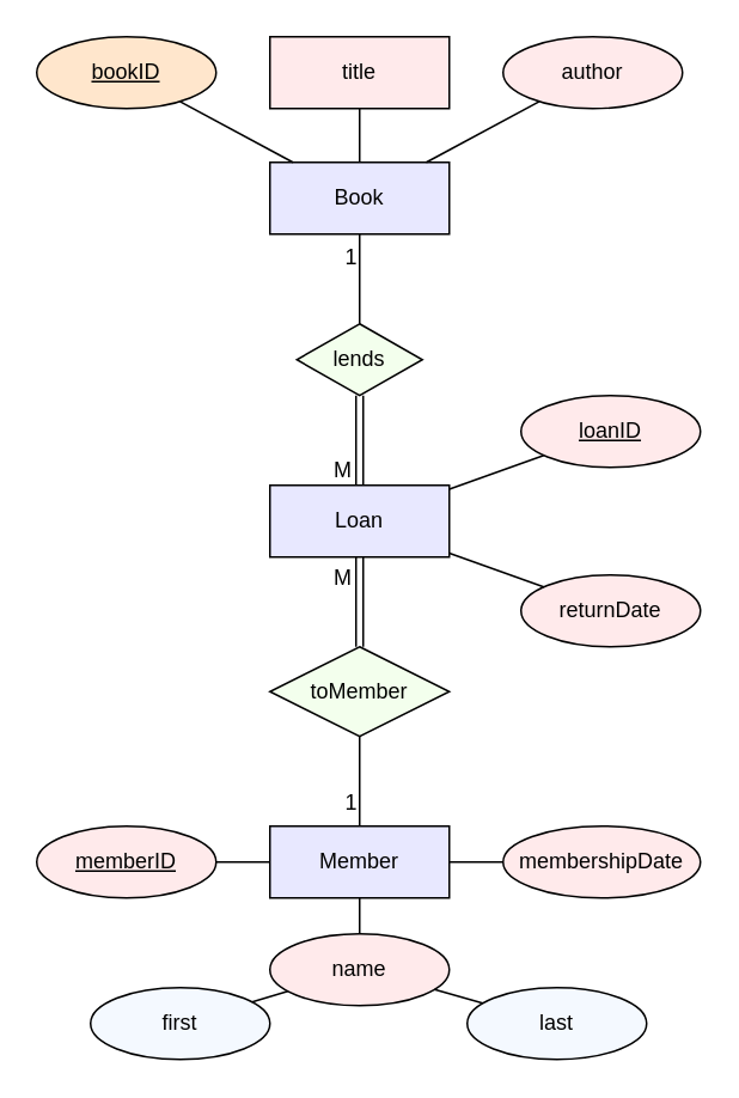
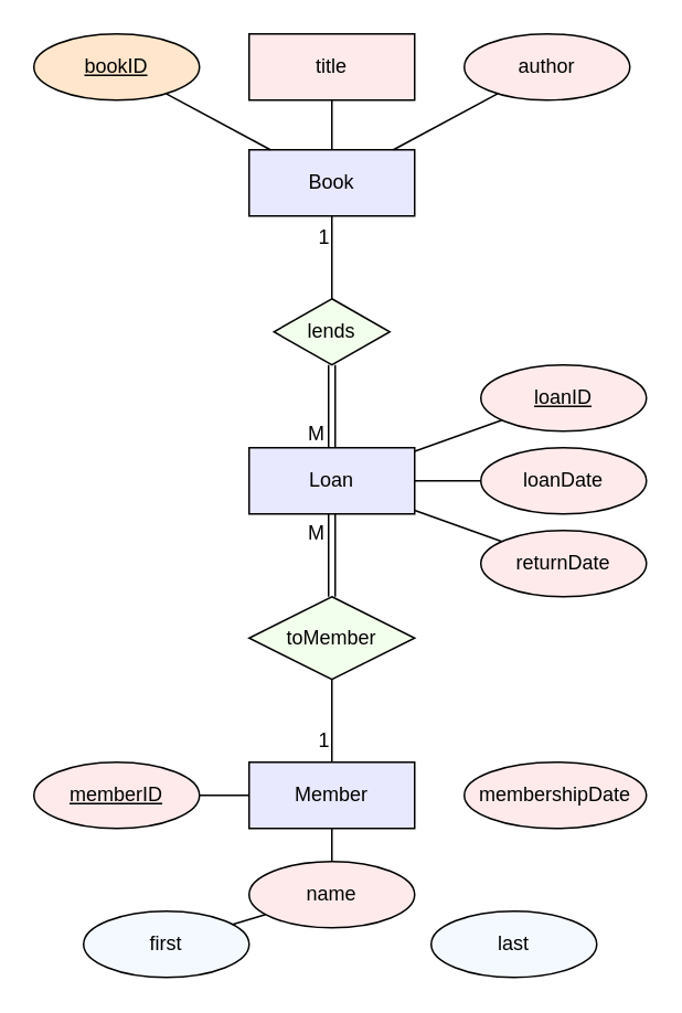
  <mxCell id="0" />
  <mxCell id="1" parent="0" />
  <mxCell id="2" value="bookID" style="ellipse;whiteSpace=wrap;html=1;align=center;fontStyle=4;fillColor=#ffe6cc;" parent="1" vertex="1"><mxGeometry y="20" width="100" height="40" as="geometry" x="20" /></mxCell>
  <mxCell id="3" value="title" style="whiteSpace=wrap;html=1;align=center;fillColor=#FFEAEB;rounded=0;" parent="1" vertex="1"><mxGeometry x="150" y="20" width="100" height="40" as="geometry" /></mxCell>
  <mxCell id="4" value="author" style="ellipse;whiteSpace=wrap;html=1;align=center;fillColor=#FFEAEB;" parent="1" vertex="1"><mxGeometry x="280" y="20" width="100" height="40" as="geometry" /></mxCell>
  <mxCell id="5" value="Book" style="whiteSpace=wrap;html=1;align=center;fillColor=#E8E8FF;" parent="1" vertex="1"><mxGeometry x="150" y="90" width="100" height="40" as="geometry" /></mxCell>
  <mxCell id="6" value="" style="endArrow=none;html=1;rounded=0;" parent="1" source="5" target="2" edge="1"><mxGeometry relative="1" as="geometry"><mxPoint x="360" y="140" as="sourcePoint" /><mxPoint x="520" y="140" as="targetPoint" /></mxGeometry></mxCell>
  <mxCell id="7" value="" style="endArrow=none;html=1;rounded=0;" parent="1" source="5" target="3" edge="1"><mxGeometry relative="1" as="geometry"><mxPoint x="210" y="110" as="sourcePoint" /><mxPoint x="130" y="18" as="targetPoint" /></mxGeometry></mxCell>
  <mxCell id="8" value="" style="endArrow=none;html=1;rounded=0;" parent="1" source="5" target="4" edge="1"><mxGeometry relative="1" as="geometry"><mxPoint x="210" y="100" as="sourcePoint" /><mxPoint x="210" y="20" as="targetPoint" /></mxGeometry></mxCell>
  <mxCell id="9" value="Loan" style="whiteSpace=wrap;html=1;align=center;fillColor=#E8E8FF;" parent="1" vertex="1"><mxGeometry x="150" y="270" width="100" height="40" as="geometry" /></mxCell>
  <mxCell id="10" value="lends" style="shape=rhombus;perimeter=rhombusPerimeter;whiteSpace=wrap;html=1;align=center;fillColor=#F3FFED;" parent="1" vertex="1"><mxGeometry x="165" y="180" width="70" height="40" as="geometry" /></mxCell>
  <mxCell id="11" value="loanID" style="ellipse;whiteSpace=wrap;html=1;align=center;fontStyle=4;fillColor=#FFEAEB;" parent="1" vertex="1"><mxGeometry x="290" y="220" width="100" height="40" as="geometry" /></mxCell>
+ <mxCell id="12" value="loanDate" style="ellipse;whiteSpace=wrap;html=1;align=center;fillColor=#FFEAEB;" parent="1" vertex="1"><mxGeometry x="290" y="270" width="100" height="40" as="geometry" /></mxCell>
  <mxCell id="13" value="returnDate" style="ellipse;whiteSpace=wrap;html=1;align=center;fillColor=#FFEAEB;" parent="1" vertex="1"><mxGeometry x="290" y="320" width="100" height="40" as="geometry" /></mxCell>
  <mxCell id="14" value="" style="endArrow=none;html=1;rounded=0;" parent="1" source="9" target="11" edge="1"><mxGeometry relative="1" as="geometry"><mxPoint x="461.5" y="80" as="sourcePoint" /><mxPoint x="398.5" y="46" as="targetPoint" /></mxGeometry></mxCell>
+ <mxCell id="15" value="" style="endArrow=none;html=1;rounded=0;" parent="1" source="9" target="12" edge="1"><mxGeometry relative="1" as="geometry"><mxPoint x="545" y="101" as="sourcePoint" /><mxPoint x="500" y="50" as="targetPoint" /></mxGeometry></mxCell>
  <mxCell id="16" value="" style="endArrow=none;html=1;rounded=0;" parent="1" source="9" target="13" edge="1"><mxGeometry relative="1" as="geometry"><mxPoint x="529" y="100" as="sourcePoint" /><mxPoint x="551" y="50" as="targetPoint" /></mxGeometry></mxCell>
  <mxCell id="17" value="Member" style="whiteSpace=wrap;html=1;align=center;fillColor=#E8E8FF;" parent="1" vertex="1"><mxGeometry x="150" y="460" width="100" height="40" as="geometry" /></mxCell>
  <mxCell id="18" value="memberID" style="ellipse;whiteSpace=wrap;html=1;align=center;fontStyle=4;fillColor=#FFEAEB;" parent="1" vertex="1"><mxGeometry y="460" width="100" height="40" as="geometry" x="20" /></mxCell>
  <mxCell id="19" value="name" style="ellipse;whiteSpace=wrap;html=1;align=center;fillColor=#FFEAEB;" parent="1" vertex="1"><mxGeometry x="150" y="520" width="100" height="40" as="geometry" /></mxCell>
  <mxCell id="20" value="" style="endArrow=none;html=1;rounded=0;" parent="1" source="17" target="18" edge="1"><mxGeometry relative="1" as="geometry"><mxPoint x="731.5" y="80" as="sourcePoint" /><mxPoint x="668.5" y="46" as="targetPoint" /></mxGeometry></mxCell>
  <mxCell id="21" value="" style="endArrow=none;html=1;rounded=0;" parent="1" source="17" target="19" edge="1"><mxGeometry relative="1" as="geometry"><mxPoint x="815" y="101" as="sourcePoint" /><mxPoint x="770" y="50" as="targetPoint" /></mxGeometry></mxCell>
  <mxCell id="22" value="toMember" style="shape=rhombus;perimeter=rhombusPerimeter;whiteSpace=wrap;html=1;align=center;fillColor=#F3FFED;" parent="1" vertex="1"><mxGeometry x="150" y="360" width="100" height="50" as="geometry" /></mxCell>
  <mxCell id="23" value="membershipDate" style="ellipse;whiteSpace=wrap;html=1;align=center;fillColor=#FFEAEB;" parent="1" vertex="1"><mxGeometry x="280" y="460" width="110" height="40" as="geometry" /></mxCell>
- <mxCell id="24" value="" style="endArrow=none;html=1;rounded=0;" parent="1" source="17" target="23" edge="1"><mxGeometry relative="1" as="geometry"><mxPoint x="760" y="170" as="sourcePoint" /><mxPoint x="843" y="133" as="targetPoint" /></mxGeometry></mxCell>
  <mxCell id="25" value="" style="endArrow=none;html=1;rounded=0;" parent="1" source="10" target="5" edge="1"><mxGeometry relative="1" as="geometry"><mxPoint x="285" y="100" as="sourcePoint" /><mxPoint x="445" y="100" as="targetPoint" /></mxGeometry></mxCell>
  <mxCell id="26" value="1" style="resizable=0;html=1;whiteSpace=wrap;align=right;verticalAlign=bottom;" parent="25" connectable="0" vertex="1"><mxGeometry x="1" relative="1" as="geometry"><mxPoint y="21" as="offset" /></mxGeometry></mxCell>
  <mxCell id="27" value="" style="endArrow=none;html=1;rounded=0;" parent="1" source="22" target="17" edge="1"><mxGeometry relative="1" as="geometry"><mxPoint x="470" y="320" as="sourcePoint" /><mxPoint x="470" y="270" as="targetPoint" /></mxGeometry></mxCell>
  <mxCell id="28" value="1" style="resizable=0;html=1;whiteSpace=wrap;align=right;verticalAlign=bottom;" parent="27" connectable="0" vertex="1"><mxGeometry x="1" relative="1" as="geometry"><mxPoint y="-5" as="offset" /></mxGeometry></mxCell>
  <mxCell id="29" value="" style="shape=link;html=1;rounded=0;" parent="1" source="22" target="9" edge="1"><mxGeometry relative="1" as="geometry"><mxPoint x="290" y="454.5" as="sourcePoint" /><mxPoint x="450" y="454.5" as="targetPoint" /></mxGeometry></mxCell>
  <mxCell id="30" value="M" style="resizable=0;html=1;whiteSpace=wrap;align=right;verticalAlign=bottom;" parent="29" connectable="0" vertex="1"><mxGeometry x="1" relative="1" as="geometry"><mxPoint x="-3" y="20" as="offset" /></mxGeometry></mxCell>
  <mxCell id="31" value="" style="shape=link;html=1;rounded=0;" parent="1" source="10" target="9" edge="1"><mxGeometry relative="1" as="geometry"><mxPoint x="210" y="370" as="sourcePoint" /><mxPoint x="200" y="290" as="targetPoint" /></mxGeometry></mxCell>
  <mxCell id="32" value="M" style="resizable=0;html=1;whiteSpace=wrap;align=right;verticalAlign=bottom;" parent="31" connectable="0" vertex="1"><mxGeometry x="1" relative="1" as="geometry"><mxPoint x="-3" as="offset" /></mxGeometry></mxCell>
  <mxCell id="33" value="first" style="ellipse;whiteSpace=wrap;html=1;align=center;fillColor=#F4F9FF;" parent="1" vertex="1"><mxGeometry x="50" y="550" width="100" height="40" as="geometry" /></mxCell>
  <mxCell id="34" value="last" style="ellipse;whiteSpace=wrap;html=1;align=center;fillColor=#F4F9FF;" parent="1" vertex="1"><mxGeometry x="260" y="550" width="100" height="40" as="geometry" /></mxCell>
  <mxCell id="35" value="" style="endArrow=none;html=1;rounded=0;" parent="1" source="19" target="33" edge="1"><mxGeometry relative="1" as="geometry"><mxPoint x="167" y="470" as="sourcePoint" /><mxPoint x="113" y="445" as="targetPoint" /></mxGeometry></mxCell>
- <mxCell id="36" value="" style="endArrow=none;html=1;rounded=0;" parent="1" source="19" target="34" edge="1"><mxGeometry relative="1" as="geometry"><mxPoint x="48" y="479" as="sourcePoint" /><mxPoint x="21" y="471" as="targetPoint" /></mxGeometry></mxCell>
